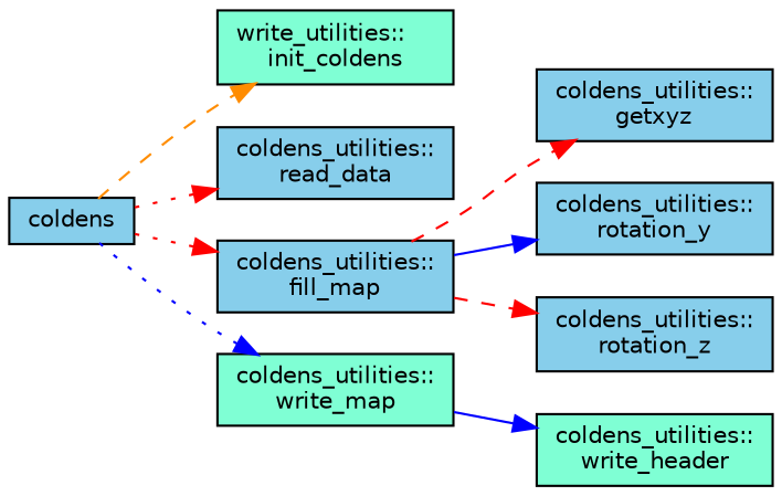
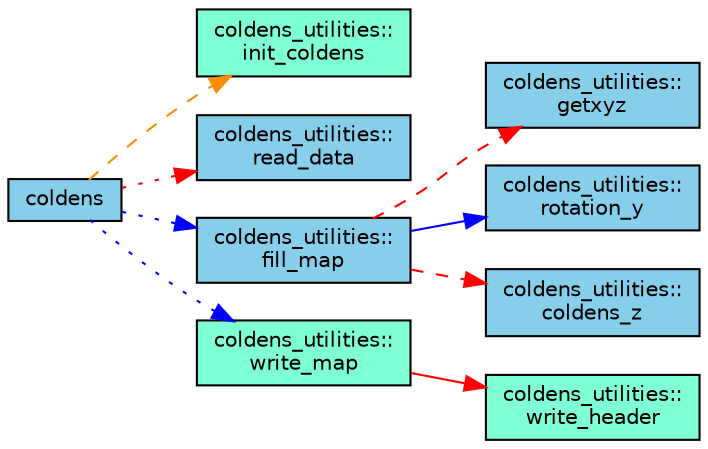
  digraph {
    rankdir=LR
    node [color=black fillcolor=skyblue fontname=Helvetica fontsize=10 shape=record style=filled]
    edge [color=red fontname=Helvetica fontsize=10 labelfontname=Helvetica labelfontsize=10 style=dashed]
    n1 [fontcolor=black height=0.2 label=coldens width=0.4]
-   n2 [fillcolor=aquamarine height=0.2 label="write_utilities::\linit_coldens" width=0.4]
+   n2 [fillcolor=aquamarine height=0.2 label="coldens_utilities::\linit_coldens" width=0.4]
    n3 [height=0.2 label="coldens_utilities::\lread_data" width=0.4]
    n4 [height=0.2 label="coldens_utilities::\lfill_map" width=0.4]
    n5 [fillcolor=aquamarine height=0.2 label="coldens_utilities::\lwrite_map" width=0.4]
    n6 [height=0.2 label="coldens_utilities::\lgetxyz" width=0.4]
    n7 [height=0.2 label="coldens_utilities::\lrotation_y" width=0.4]
-   n8 [height=0.2 label="coldens_utilities::\lrotation_z" width=0.4]
+   n8 [height=0.2 label="coldens_utilities::\lcoldens_z" width=0.4]
    n9 [fillcolor=aquamarine height=0.2 label="coldens_utilities::\lwrite_header" width=0.4]
    n1 -> n2 [color=darkorange]
    n1 -> n3 [style=dotted]
-   n1 -> n4 [style=dotted]
+   n1 -> n4 [color=blue style=dotted]
    n1 -> n5 [color=blue style=dotted]
    n4 -> n6
    n4 -> n7 [color=blue style=solid]
    n4 -> n8
-   n5 -> n9 [color=blue style=solid]
+   n5 -> n9 [style=solid]
  }
